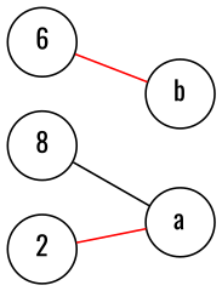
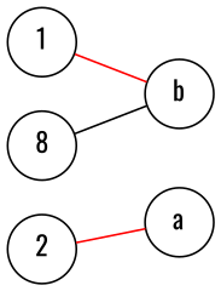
  strict graph {
    fontname=Oswald
    rankdir=LR
    node [fontname=Oswald shape=circle]
    edge [color=red fontname=Oswald]
-   1 [label=6]
+   1
    b
    2
    a
    n5 [label=8]
    1 -- b
    2 -- a
-   n5 -- a [color=""]
+   n5 -- b [color=""]
  }
